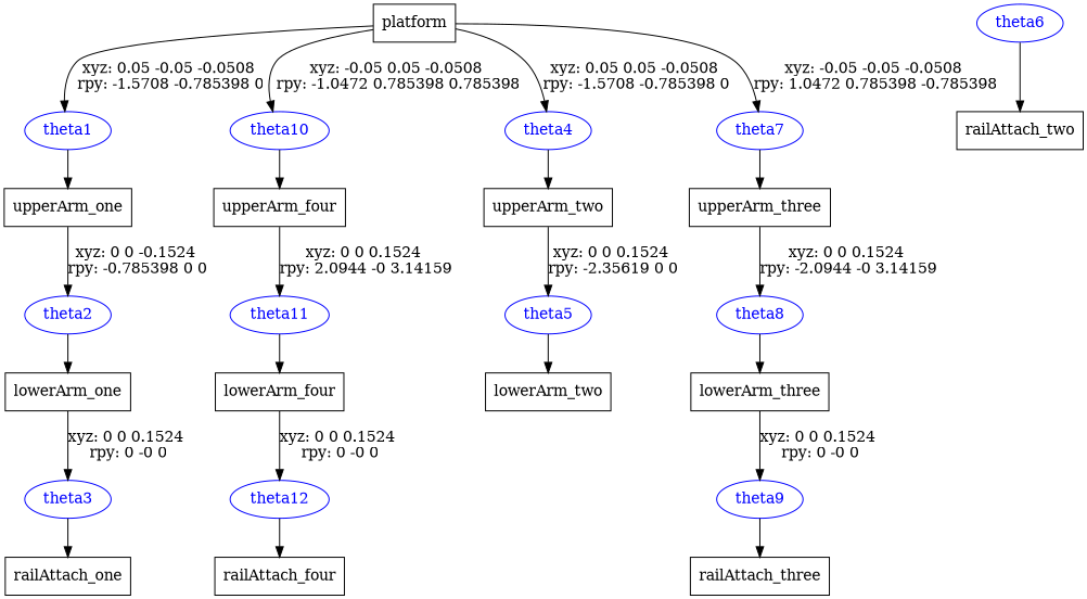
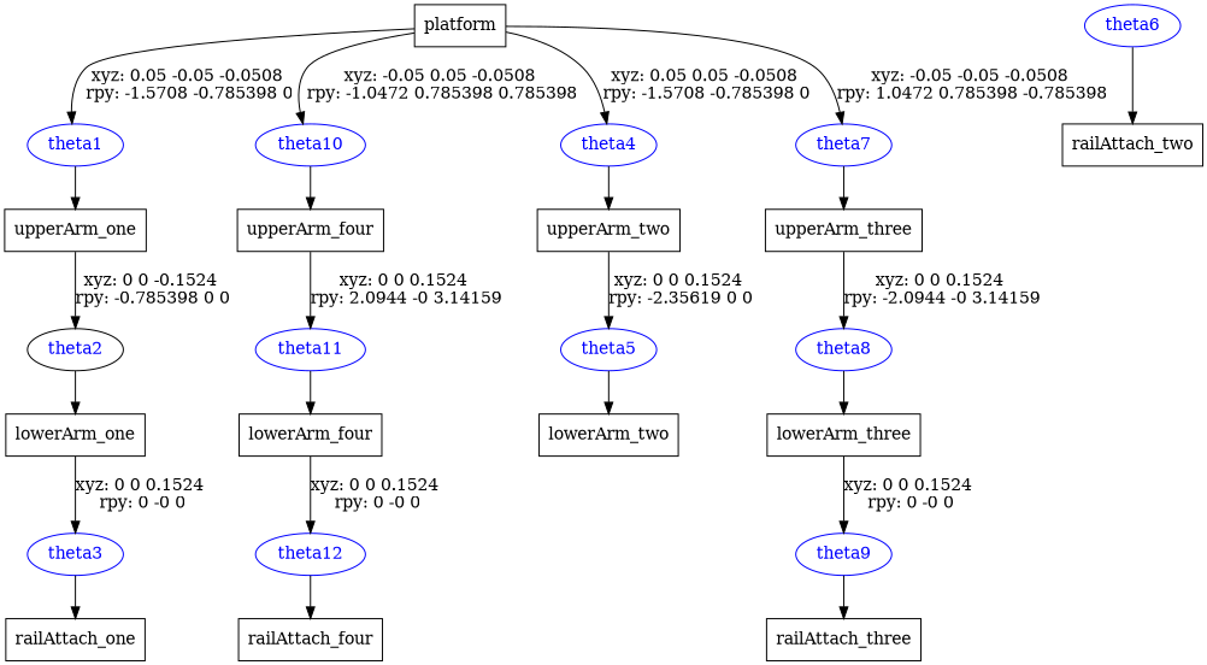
  digraph {
    node [shape=box]
    n1 [label=platform]
    theta1 [color=blue fontcolor=blue shape=ellipse]
    theta10 [color=blue fontcolor=blue shape=ellipse]
    theta4 [color=blue fontcolor=blue shape=ellipse]
    theta7 [color=blue fontcolor=blue shape=ellipse]
    n6 [label=upperArm_one]
    n7 [label=upperArm_four]
    n8 [label=upperArm_two]
    n9 [label=upperArm_three]
-   theta2 [color=blue fontcolor=blue shape=ellipse]
+   theta2 [color=black fontcolor=blue shape=ellipse]
    n11 [label=lowerArm_one]
    theta3 [color=blue fontcolor=blue shape=ellipse]
    n13 [label=railAttach_one]
    theta11 [color=blue fontcolor=blue shape=ellipse]
    n15 [label=lowerArm_four]
    theta12 [color=blue fontcolor=blue shape=ellipse]
    n17 [label=railAttach_four]
    theta5 [color=blue fontcolor=blue shape=ellipse]
    n19 [label=lowerArm_two]
    theta6 [color=blue fontcolor=blue shape=ellipse]
    n21 [label=railAttach_two]
    theta8 [color=blue fontcolor=blue shape=ellipse]
    n23 [label=lowerArm_three]
    theta9 [color=blue fontcolor=blue shape=ellipse]
    n25 [label=railAttach_three]
    n1 -> theta1 [label="xyz: 0.05 -0.05 -0.0508 \nrpy: -1.5708 -0.785398 0"]
    n1 -> theta10 [label="xyz: -0.05 0.05 -0.0508 \nrpy: -1.0472 0.785398 0.785398"]
    n1 -> theta4 [label="xyz: 0.05 0.05 -0.0508 \nrpy: -1.5708 -0.785398 0"]
    n1 -> theta7 [label="xyz: -0.05 -0.05 -0.0508 \nrpy: 1.0472 0.785398 -0.785398"]
    theta1 -> n6
    theta10 -> n7
    theta4 -> n8
    theta7 -> n9
    n6 -> theta2 [label="xyz: 0 0 -0.1524 \nrpy: -0.785398 0 0"]
    n7 -> theta11 [label="xyz: 0 0 0.1524 \nrpy: 2.0944 -0 3.14159"]
    n8 -> theta5 [label="xyz: 0 0 0.1524 \nrpy: -2.35619 0 0"]
    n9 -> theta8 [label="xyz: 0 0 0.1524 \nrpy: -2.0944 -0 3.14159"]
    theta2 -> n11
    n11 -> theta3 [label="xyz: 0 0 0.1524 \nrpy: 0 -0 0"]
    theta3 -> n13
    theta11 -> n15
    n15 -> theta12 [label="xyz: 0 0 0.1524 \nrpy: 0 -0 0"]
    theta12 -> n17
    theta5 -> n19
    theta6 -> n21
    theta8 -> n23
    n23 -> theta9 [label="xyz: 0 0 0.1524 \nrpy: 0 -0 0"]
    theta9 -> n25
  }
